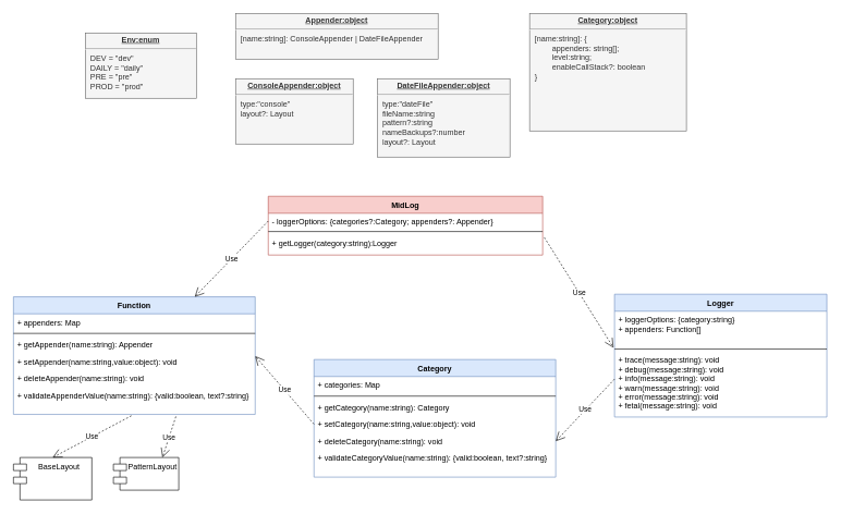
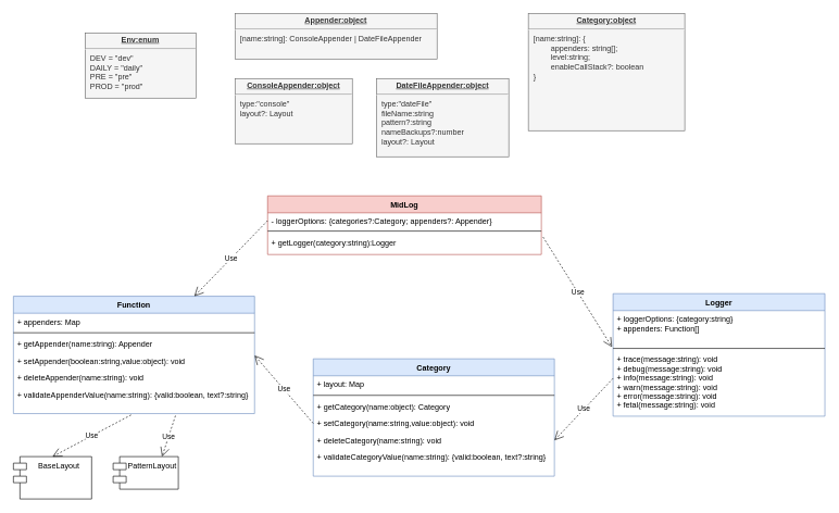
  <mxCell id="0" />
  <mxCell id="1" parent="0" />
  <mxCell id="2" value="Logger" style="swimlane;fontStyle=1;align=center;verticalAlign=top;childLayout=stackLayout;horizontal=1;startSize=26;horizontalStack=0;resizeParent=1;resizeParentMax=0;resizeLast=0;collapsible=1;marginBottom=0;fillColor=#dae8fc;strokeColor=#6c8ebf;" parent="1" vertex="1"><mxGeometry x="940" y="450" width="325" height="188" as="geometry"><mxRectangle x="1030" y="570" width="70" height="26" as="alternateBounds" /></mxGeometry></mxCell>
  <mxCell id="3" value="+ loggerOptions: {category:string} &#10;+ appenders: Function[]" style="text;strokeColor=none;fillColor=none;align=left;verticalAlign=top;spacingLeft=4;spacingRight=4;overflow=hidden;rotatable=0;points=[[0,0.5],[1,0.5]];portConstraint=eastwest;" parent="2" vertex="1"><mxGeometry y="26" width="325" height="54" as="geometry" /></mxCell>
  <mxCell id="4" value="" style="line;strokeWidth=1;fillColor=none;align=left;verticalAlign=middle;spacingTop=-1;spacingLeft=3;spacingRight=3;rotatable=0;labelPosition=right;points=[];portConstraint=eastwest;" parent="2" vertex="1"><mxGeometry y="80" width="325" height="8" as="geometry" /></mxCell>
  <mxCell id="5" value="+ trace(message:string): void&#10;+ debug(message:string): void&#10;+ info(message:string): void&#10;+ warn(message:string): void&#10;+ error(message:string): void&#10;+ fetal(message:string): void&#10;" style="text;strokeColor=none;fillColor=none;align=left;verticalAlign=top;spacingLeft=4;spacingRight=4;overflow=hidden;rotatable=0;points=[[0,0.5],[1,0.5]];portConstraint=eastwest;" parent="2" vertex="1"><mxGeometry y="88" width="325" height="100" as="geometry" /></mxCell>
  <mxCell id="6" value="&lt;p style=&quot;margin: 0px ; margin-top: 4px ; text-align: center ; text-decoration: underline&quot;&gt;&lt;b&gt;Appender:object&lt;/b&gt;&lt;/p&gt;&lt;hr&gt;&lt;p style=&quot;margin: 0px ; margin-left: 8px&quot;&gt;[name:string]:&amp;nbsp;&lt;span&gt;ConsoleAppender&amp;nbsp;&lt;/span&gt;&lt;span&gt;| DateFileAppender&lt;/span&gt;&lt;/p&gt;" style="verticalAlign=top;align=left;overflow=fill;fontSize=12;fontFamily=Helvetica;html=1;fillColor=#f5f5f5;fontColor=#333333;strokeColor=#666666;" vertex="1" parent="1"><mxGeometry x="360" y="20" width="310" height="70" as="geometry" /></mxCell>
  <mxCell id="7" value="&lt;p style=&quot;margin: 0px ; margin-top: 4px ; text-align: center ; text-decoration: underline&quot;&gt;&lt;b&gt;Category:object&lt;/b&gt;&lt;/p&gt;&lt;hr&gt;&lt;p style=&quot;margin: 0px ; margin-left: 8px&quot;&gt;[name:string]: {&lt;/p&gt;&lt;p style=&quot;margin: 0px ; margin-left: 8px&quot;&gt;&lt;span style=&quot;white-space: pre&quot;&gt;&#09;&lt;/span&gt;appenders: string[];&lt;br&gt;&lt;/p&gt;&lt;p style=&quot;margin: 0px ; margin-left: 8px&quot;&gt;&lt;span style=&quot;white-space: pre&quot;&gt;&#09;&lt;/span&gt;level:string;&lt;br&gt;&lt;/p&gt;&lt;p style=&quot;margin: 0px ; margin-left: 8px&quot;&gt;&lt;span style=&quot;white-space: pre&quot;&gt;&#09;&lt;/span&gt;enableCallStack?: boolean&lt;br&gt;&lt;/p&gt;&lt;p style=&quot;margin: 0px ; margin-left: 8px&quot;&gt;}&lt;/p&gt;" style="verticalAlign=top;align=left;overflow=fill;fontSize=12;fontFamily=Helvetica;html=1;fillColor=#f5f5f5;fontColor=#333333;strokeColor=#666666;" vertex="1" parent="1"><mxGeometry x="810" y="20" width="240" height="180" as="geometry" /></mxCell>
  <mxCell id="8" value="&lt;p style=&quot;margin: 0px ; margin-top: 4px ; text-align: center ; text-decoration: underline&quot;&gt;&lt;b&gt;Env:enum&lt;/b&gt;&lt;/p&gt;&lt;hr&gt;&lt;p style=&quot;margin: 0px ; margin-left: 8px&quot;&gt;DEV = &quot;dev&quot;&lt;/p&gt;&lt;p style=&quot;margin: 0px ; margin-left: 8px&quot;&gt;DAILY = &quot;daily&quot;&lt;/p&gt;&lt;p style=&quot;margin: 0px ; margin-left: 8px&quot;&gt;PRE = &quot;pre&quot;&lt;/p&gt;&lt;p style=&quot;margin: 0px ; margin-left: 8px&quot;&gt;PROD = &quot;prod&quot;&lt;/p&gt;" style="verticalAlign=top;align=left;overflow=fill;fontSize=12;fontFamily=Helvetica;html=1;fillColor=#f5f5f5;fontColor=#333333;strokeColor=#666666;" vertex="1" parent="1"><mxGeometry x="130" y="50" width="170" height="100" as="geometry" /></mxCell>
  <mxCell id="9" value="Category" style="swimlane;fontStyle=1;align=center;verticalAlign=top;childLayout=stackLayout;horizontal=1;startSize=26;horizontalStack=0;resizeParent=1;resizeParentMax=0;resizeLast=0;collapsible=1;marginBottom=0;fillColor=#dae8fc;strokeColor=#6c8ebf;" vertex="1" parent="1"><mxGeometry x="480" y="550" width="370" height="180" as="geometry"><mxRectangle x="525" y="700" width="80" height="26" as="alternateBounds" /></mxGeometry></mxCell>
- <mxCell id="10" value="+ categories: Map" style="text;strokeColor=none;fillColor=none;align=left;verticalAlign=top;spacingLeft=4;spacingRight=4;overflow=hidden;rotatable=0;points=[[0,0.5],[1,0.5]];portConstraint=eastwest;" vertex="1" parent="9"><mxGeometry y="26" width="370" height="26" as="geometry" /></mxCell>
+ <mxCell id="10" value="+ layout: Map" style="text;strokeColor=none;fillColor=none;align=left;verticalAlign=top;spacingLeft=4;spacingRight=4;overflow=hidden;rotatable=0;points=[[0,0.5],[1,0.5]];portConstraint=eastwest;" vertex="1" parent="9"><mxGeometry y="26" width="370" height="26" as="geometry" /></mxCell>
  <mxCell id="11" value="" style="line;strokeWidth=1;fillColor=none;align=left;verticalAlign=middle;spacingTop=-1;spacingLeft=3;spacingRight=3;rotatable=0;labelPosition=right;points=[];portConstraint=eastwest;" vertex="1" parent="9"><mxGeometry y="52" width="370" height="8" as="geometry" /></mxCell>
- <mxCell id="12" value="+ getCategory(name:string): Category" style="text;strokeColor=none;fillColor=none;align=left;verticalAlign=top;spacingLeft=4;spacingRight=4;overflow=hidden;rotatable=0;points=[[0,0.5],[1,0.5]];portConstraint=eastwest;" vertex="1" parent="9"><mxGeometry y="60" width="370" height="26" as="geometry" /></mxCell>
+ <mxCell id="12" value="+ getCategory(name:object): Category" style="text;strokeColor=none;fillColor=none;align=left;verticalAlign=top;spacingLeft=4;spacingRight=4;overflow=hidden;rotatable=0;points=[[0,0.5],[1,0.5]];portConstraint=eastwest;" vertex="1" parent="9"><mxGeometry y="60" width="370" height="26" as="geometry" /></mxCell>
  <mxCell id="13" value="+ setCategory(name:string,value:object): void" style="text;strokeColor=none;fillColor=none;align=left;verticalAlign=top;spacingLeft=4;spacingRight=4;overflow=hidden;rotatable=0;points=[[0,0.5],[1,0.5]];portConstraint=eastwest;" vertex="1" parent="9"><mxGeometry y="86" width="370" height="26" as="geometry" /></mxCell>
  <mxCell id="14" value="+ deleteCategory(name:string): void" style="text;strokeColor=none;fillColor=none;align=left;verticalAlign=top;spacingLeft=4;spacingRight=4;overflow=hidden;rotatable=0;points=[[0,0.5],[1,0.5]];portConstraint=eastwest;" vertex="1" parent="9"><mxGeometry y="112" width="370" height="26" as="geometry" /></mxCell>
  <mxCell id="15" value="+ validateCategoryValue(name:string): {valid:boolean, text?:string}" style="text;strokeColor=none;fillColor=none;align=left;verticalAlign=top;spacingLeft=4;spacingRight=4;overflow=hidden;rotatable=0;points=[[0,0.5],[1,0.5]];portConstraint=eastwest;" vertex="1" parent="9"><mxGeometry y="138" width="370" height="42" as="geometry" /></mxCell>
  <mxCell id="16" value="Function" style="swimlane;fontStyle=1;align=center;verticalAlign=top;childLayout=stackLayout;horizontal=1;startSize=26;horizontalStack=0;resizeParent=1;resizeParentMax=0;resizeLast=0;collapsible=1;marginBottom=0;fillColor=#dae8fc;strokeColor=#6c8ebf;" vertex="1" parent="1"><mxGeometry x="20" y="454" width="370" height="180" as="geometry"><mxRectangle x="50" y="570" width="90" height="26" as="alternateBounds" /></mxGeometry></mxCell>
  <mxCell id="17" value="+ appenders: Map" style="text;strokeColor=none;fillColor=none;align=left;verticalAlign=top;spacingLeft=4;spacingRight=4;overflow=hidden;rotatable=0;points=[[0,0.5],[1,0.5]];portConstraint=eastwest;" vertex="1" parent="16"><mxGeometry y="26" width="370" height="26" as="geometry" /></mxCell>
  <mxCell id="18" value="" style="line;strokeWidth=1;fillColor=none;align=left;verticalAlign=middle;spacingTop=-1;spacingLeft=3;spacingRight=3;rotatable=0;labelPosition=right;points=[];portConstraint=eastwest;" vertex="1" parent="16"><mxGeometry y="52" width="370" height="8" as="geometry" /></mxCell>
  <mxCell id="19" value="+ getAppender(name:string): Appender" style="text;strokeColor=none;fillColor=none;align=left;verticalAlign=top;spacingLeft=4;spacingRight=4;overflow=hidden;rotatable=0;points=[[0,0.5],[1,0.5]];portConstraint=eastwest;" vertex="1" parent="16"><mxGeometry y="60" width="370" height="26" as="geometry" /></mxCell>
- <mxCell id="20" value="+ setAppender(name:string,value:object): void" style="text;strokeColor=none;fillColor=none;align=left;verticalAlign=top;spacingLeft=4;spacingRight=4;overflow=hidden;rotatable=0;points=[[0,0.5],[1,0.5]];portConstraint=eastwest;" vertex="1" parent="16"><mxGeometry y="86" width="370" height="26" as="geometry" /></mxCell>
+ <mxCell id="20" value="+ setAppender(boolean:string,value:object): void" style="text;strokeColor=none;fillColor=none;align=left;verticalAlign=top;spacingLeft=4;spacingRight=4;overflow=hidden;rotatable=0;points=[[0,0.5],[1,0.5]];portConstraint=eastwest;" vertex="1" parent="16"><mxGeometry y="86" width="370" height="26" as="geometry" /></mxCell>
  <mxCell id="21" value="+ deleteAppender(name:string): void" style="text;strokeColor=none;fillColor=none;align=left;verticalAlign=top;spacingLeft=4;spacingRight=4;overflow=hidden;rotatable=0;points=[[0,0.5],[1,0.5]];portConstraint=eastwest;" vertex="1" parent="16"><mxGeometry y="112" width="370" height="26" as="geometry" /></mxCell>
  <mxCell id="22" value="+ validateAppenderValue(name:string): {valid:boolean, text?:string}" style="text;strokeColor=none;fillColor=none;align=left;verticalAlign=top;spacingLeft=4;spacingRight=4;overflow=hidden;rotatable=0;points=[[0,0.5],[1,0.5]];portConstraint=eastwest;" vertex="1" parent="16"><mxGeometry y="138" width="370" height="42" as="geometry" /></mxCell>
  <mxCell id="23" value="MidLog" style="swimlane;fontStyle=1;align=center;verticalAlign=top;childLayout=stackLayout;horizontal=1;startSize=26;horizontalStack=0;resizeParent=1;resizeParentMax=0;resizeLast=0;collapsible=1;marginBottom=0;fillColor=#f8cecc;strokeColor=#b85450;" vertex="1" parent="1"><mxGeometry x="410" y="300" width="420" height="90" as="geometry"><mxRectangle x="500" y="420" width="80" height="26" as="alternateBounds" /></mxGeometry></mxCell>
  <mxCell id="24" value="- loggerOptions: {categories?:Category; appenders?: Appender}" style="text;strokeColor=none;fillColor=none;align=left;verticalAlign=top;spacingLeft=4;spacingRight=4;overflow=hidden;rotatable=0;points=[[0,0.5],[1,0.5]];portConstraint=eastwest;" vertex="1" parent="23"><mxGeometry y="26" width="420" height="24" as="geometry" /></mxCell>
  <mxCell id="25" value="" style="line;strokeWidth=1;fillColor=none;align=left;verticalAlign=middle;spacingTop=-1;spacingLeft=3;spacingRight=3;rotatable=0;labelPosition=right;points=[];portConstraint=eastwest;" vertex="1" parent="23"><mxGeometry y="50" width="420" height="8" as="geometry" /></mxCell>
  <mxCell id="26" value="+ getLogger(category:string):Logger" style="text;strokeColor=none;fillColor=none;align=left;verticalAlign=top;spacingLeft=4;spacingRight=4;overflow=hidden;rotatable=0;points=[[0,0.5],[1,0.5]];portConstraint=eastwest;" vertex="1" parent="23"><mxGeometry y="58" width="420" height="32" as="geometry" /></mxCell>
  <mxCell id="27" value="&lt;p style=&quot;margin: 0px ; margin-top: 4px ; text-align: center ; text-decoration: underline&quot;&gt;&lt;b&gt;ConsoleAppender:object&lt;/b&gt;&lt;/p&gt;&lt;hr&gt;&lt;p style=&quot;margin: 0px ; margin-left: 8px&quot;&gt;type:&quot;console&quot;&lt;/p&gt;&lt;p style=&quot;margin: 0px ; margin-left: 8px&quot;&gt;layout?: Layout&lt;/p&gt;" style="verticalAlign=top;align=left;overflow=fill;fontSize=12;fontFamily=Helvetica;html=1;fillColor=#f5f5f5;fontColor=#333333;strokeColor=#666666;" vertex="1" parent="1"><mxGeometry x="360" y="120" width="180" height="100" as="geometry" /></mxCell>
  <mxCell id="28" value="&lt;p style=&quot;margin: 0px ; margin-top: 4px ; text-align: center ; text-decoration: underline&quot;&gt;&lt;b&gt;DateFileAppender:object&lt;/b&gt;&lt;/p&gt;&lt;hr&gt;&lt;p style=&quot;margin: 0px ; margin-left: 8px&quot;&gt;type:&quot;dateFile&quot;&lt;/p&gt;&lt;p style=&quot;margin: 0px ; margin-left: 8px&quot;&gt;fileName:string&lt;/p&gt;&lt;p style=&quot;margin: 0px ; margin-left: 8px&quot;&gt;pattern?:string&lt;/p&gt;&lt;p style=&quot;margin: 0px ; margin-left: 8px&quot;&gt;nameBackups?:number&lt;/p&gt;&lt;p style=&quot;margin: 0px ; margin-left: 8px&quot;&gt;layout?: Layout&lt;/p&gt;" style="verticalAlign=top;align=left;overflow=fill;fontSize=12;fontFamily=Helvetica;html=1;fillColor=#f5f5f5;fontColor=#333333;strokeColor=#666666;" vertex="1" parent="1"><mxGeometry x="577" y="120" width="203" height="120" as="geometry" /></mxCell>
  <mxCell id="29" value="Use" style="endArrow=open;endSize=12;dashed=1;html=1;rounded=0;exitX=0;exitY=0.5;exitDx=0;exitDy=0;entryX=0.75;entryY=0;entryDx=0;entryDy=0;" edge="1" parent="1" source="24" target="16"><mxGeometry width="160" relative="1" as="geometry"><mxPoint x="380" y="460" as="sourcePoint" /><mxPoint x="540" y="460" as="targetPoint" /></mxGeometry></mxCell>
  <mxCell id="30" value="Use" style="endArrow=open;endSize=12;dashed=1;html=1;rounded=0;entryX=-0.005;entryY=-0.061;entryDx=0;entryDy=0;entryPerimeter=0;exitX=1.006;exitY=0.158;exitDx=0;exitDy=0;exitPerimeter=0;" edge="1" parent="1" source="26" target="5"><mxGeometry width="160" relative="1" as="geometry"><mxPoint x="800" y="369.41" as="sourcePoint" /><mxPoint x="960" y="369.41" as="targetPoint" /></mxGeometry></mxCell>
  <mxCell id="31" value="Use" style="endArrow=open;endSize=12;dashed=1;html=1;rounded=0;entryX=1;entryY=0.5;entryDx=0;entryDy=0;exitX=0;exitY=0.42;exitDx=0;exitDy=0;exitPerimeter=0;" edge="1" parent="1" source="5" target="14"><mxGeometry width="160" relative="1" as="geometry"><mxPoint x="1060" y="568" as="sourcePoint" /><mxPoint x="1220" y="568" as="targetPoint" /></mxGeometry></mxCell>
  <mxCell id="32" value="Use" style="endArrow=open;endSize=12;dashed=1;html=1;rounded=0;exitX=0;exitY=0.5;exitDx=0;exitDy=0;entryX=1;entryY=0.183;entryDx=0;entryDy=0;entryPerimeter=0;" edge="1" parent="1" source="13" target="20"><mxGeometry width="160" relative="1" as="geometry"><mxPoint x="300" y="490" as="sourcePoint" /><mxPoint x="460" y="490" as="targetPoint" /></mxGeometry></mxCell>
  <mxCell id="33" value="BaseLayout" style="shape=module;align=left;spacingLeft=20;align=center;verticalAlign=top;" vertex="1" parent="1"><mxGeometry x="20" y="700" width="120" height="65" as="geometry" /></mxCell>
  <mxCell id="34" value="PatternLayout" style="shape=module;align=left;spacingLeft=20;align=center;verticalAlign=top;" vertex="1" parent="1"><mxGeometry x="173" y="700" width="100" height="50" as="geometry" /></mxCell>
  <mxCell id="35" value="Use" style="endArrow=open;endSize=12;dashed=1;html=1;rounded=0;entryX=0.5;entryY=0;entryDx=0;entryDy=0;exitX=0.488;exitY=1.049;exitDx=0;exitDy=0;exitPerimeter=0;" edge="1" parent="1" source="22" target="33"><mxGeometry width="160" relative="1" as="geometry"><mxPoint x="187" y="660" as="sourcePoint" /><mxPoint x="347" y="660" as="targetPoint" /></mxGeometry></mxCell>
  <mxCell id="36" value="Use" style="endArrow=open;endSize=12;dashed=1;html=1;rounded=0;exitX=0.672;exitY=1.077;exitDx=0;exitDy=0;exitPerimeter=0;entryX=0.75;entryY=0;entryDx=0;entryDy=0;" edge="1" parent="1" source="22" target="34"><mxGeometry width="160" relative="1" as="geometry"><mxPoint x="277" y="670" as="sourcePoint" /><mxPoint x="437" y="670" as="targetPoint" /></mxGeometry></mxCell>
